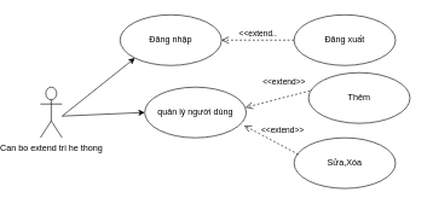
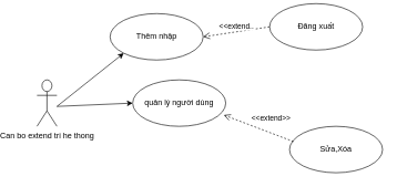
  <mxCell id="0" />
  <mxCell id="1" parent="0" />
  <mxCell id="2" value="Can bo extend tri he thong" style="shape=umlActor;verticalLabelPosition=bottom;verticalAlign=top;html=1;" vertex="1" parent="1"><mxGeometry x="20" y="120" width="30" height="70" as="geometry" /></mxCell>
- <mxCell id="3" value="Đăng nhập" style="ellipse;whiteSpace=wrap;html=1;" vertex="1" parent="1"><mxGeometry x="130" y="20" width="140" height="70" as="geometry" /></mxCell>
- <mxCell id="4" value="Đăng xuất" style="ellipse;whiteSpace=wrap;html=1;" vertex="1" parent="1"><mxGeometry x="370" y="20" width="140" height="70" as="geometry" /></mxCell>
+ <mxCell id="3" value="Thêm nhập" style="ellipse;whiteSpace=wrap;html=1;" vertex="1" parent="1"><mxGeometry x="130" y="20" width="140" height="70" as="geometry" /></mxCell>
+ <mxCell id="4" value="Đăng xuất" style="ellipse;whiteSpace=wrap;html=1;" vertex="1" parent="1"><mxGeometry x="370" y="5" width="140" height="70" as="geometry" /></mxCell>
  <mxCell id="5" value="" style="endArrow=classic;html=1;entryX=0;entryY=1;entryDx=0;entryDy=0;" edge="1" parent="1" target="3"><mxGeometry width="50" height="50" relative="1" as="geometry"><mxPoint x="50" y="160" as="sourcePoint" /><mxPoint x="100" y="110" as="targetPoint" /></mxGeometry></mxCell>
  <mxCell id="6" value="&amp;lt;&amp;lt;extend.." style="html=1;verticalAlign=bottom;endArrow=open;dashed=1;endSize=8;exitX=0;exitY=0.5;exitDx=0;exitDy=0;" edge="1" parent="1" source="4"><mxGeometry relative="1" as="geometry"><mxPoint x="340" y="74.5" as="sourcePoint" /><mxPoint x="270" y="55" as="targetPoint" /></mxGeometry></mxCell>
  <mxCell id="7" value="quản lý người dùng" style="ellipse;whiteSpace=wrap;html=1;" vertex="1" parent="1"><mxGeometry x="164" y="120" width="140" height="70" as="geometry" /></mxCell>
  <mxCell id="8" value="" style="endArrow=classic;html=1;entryX=0;entryY=0.5;entryDx=0;entryDy=0;" edge="1" parent="1" target="7"><mxGeometry width="50" height="50" relative="1" as="geometry"><mxPoint x="50" y="160" as="sourcePoint" /><mxPoint x="330" y="200" as="targetPoint" /></mxGeometry></mxCell>
- <mxCell id="9" value="Thêm" style="ellipse;whiteSpace=wrap;html=1;" vertex="1" parent="1"><mxGeometry x="390" y="100" width="140" height="70" as="geometry" /></mxCell>
- <mxCell id="10" value="Sửa,Xóa" style="ellipse;whiteSpace=wrap;html=1;" vertex="1" parent="1"><mxGeometry x="370" y="190" width="140" height="70" as="geometry" /></mxCell>
- <mxCell id="11" value="&amp;lt;&amp;lt;extend&amp;gt;&amp;gt;" style="html=1;verticalAlign=bottom;endArrow=open;dashed=1;endSize=8;exitX=0.014;exitY=0.357;exitDx=0;exitDy=0;entryX=0.993;entryY=0.4;entryDx=0;entryDy=0;exitPerimeter=0;entryPerimeter=0;" edge="1" parent="1" source="9" target="7"><mxGeometry x="-0.265" y="-12" relative="1" as="geometry"><mxPoint x="391" y="180" as="sourcePoint" /><mxPoint x="357" y="230" as="targetPoint" /><mxPoint as="offset" /></mxGeometry></mxCell>
+ <mxCell id="10" value="Sửa,Xóa" style="ellipse;whiteSpace=wrap;html=1;" vertex="1" parent="1"><mxGeometry x="400" y="190" width="140" height="70" as="geometry" /></mxCell>
  <mxCell id="12" value="&amp;lt;&amp;lt;extend&amp;gt;&amp;gt;" style="html=1;verticalAlign=bottom;endArrow=open;dashed=1;endSize=8;exitX=0.043;exitY=0.329;exitDx=0;exitDy=0;entryX=0.979;entryY=0.757;entryDx=0;entryDy=0;entryPerimeter=0;exitPerimeter=0;" edge="1" parent="1" source="10" target="7"><mxGeometry x="-0.265" y="-12" relative="1" as="geometry"><mxPoint x="409.75" y="260" as="sourcePoint" /><mxPoint x="338.247" y="290.251" as="targetPoint" /><mxPoint as="offset" /></mxGeometry></mxCell>
